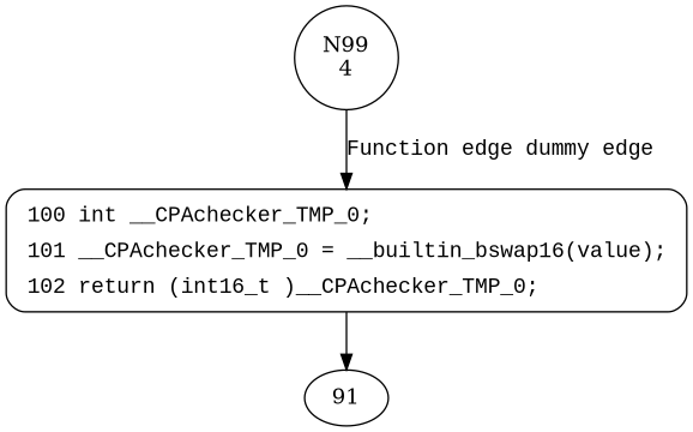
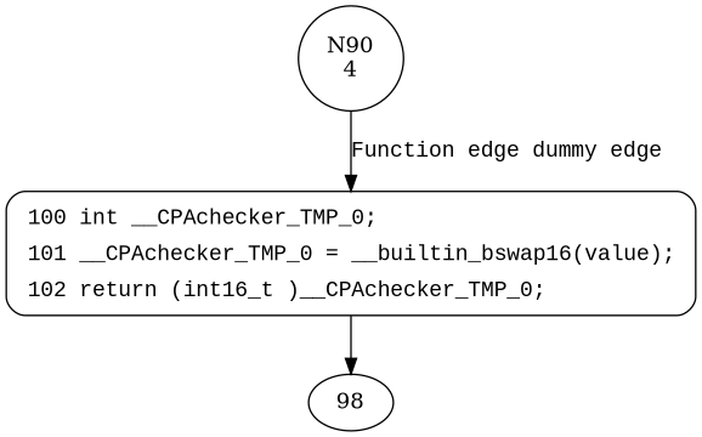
  digraph {
-   n1 [label="N99\n4" shape=circle]
+   n1 [label="N90\n4" shape=circle]
    n2 [fillcolor=white fontname="Courier New" label=<<table border="0" cellborder="0" cellpadding="3" bgcolor="white"><tr><td align="right">100</td><td align="left">int __CPAchecker_TMP_0;</td></tr><tr><td align="right">101</td><td align="left">__CPAchecker_TMP_0 = __builtin_bswap16(value);</td></tr><tr><td align="right">102</td><td align="left">return (int16_t )__CPAchecker_TMP_0;</td></tr></table>> penwidth=1 shape=Mrecord style="filled,bold"]
-   98 [label=91]
+   98
    n1 -> n2 [fontname="Courier New" label="Function edge dummy edge"]
    n2 -> 98
  }
